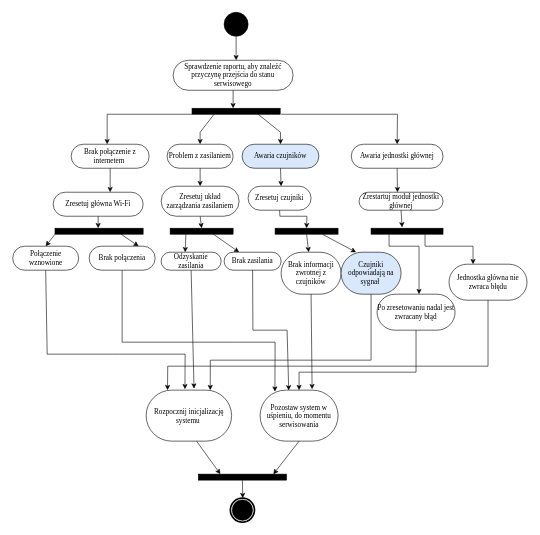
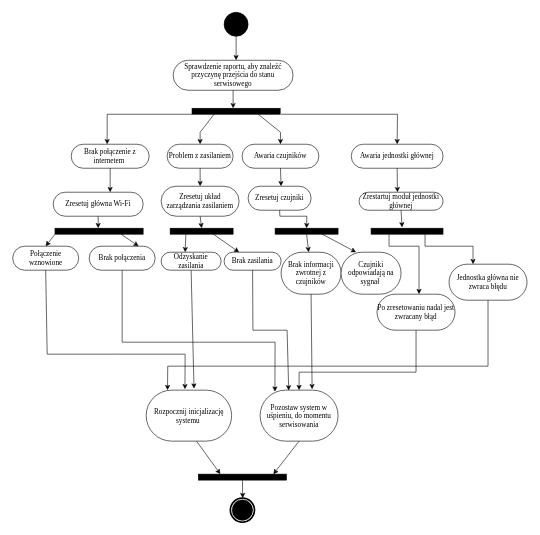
  <mxCell id="0" />
  <mxCell id="1" parent="0" />
  <mxCell id="2" value="Brak połączenie z internetem&amp;nbsp;" style="rounded=1;whiteSpace=wrap;html=1;shadow=0;comic=0;labelBackgroundColor=none;strokeWidth=1;fontFamily=Verdana;fontSize=12;align=center;arcSize=50;" vertex="1" parent="1"><mxGeometry x="118" y="240" width="130" height="40" as="geometry" /></mxCell>
  <mxCell id="3" value="" style="endArrow=classic;html=1;rounded=0;exitX=0.5;exitY=1;exitDx=0;exitDy=0;" edge="1" parent="1" source="2"><mxGeometry width="50" height="50" relative="1" as="geometry"><mxPoint x="138" y="440" as="sourcePoint" /><mxPoint x="183" y="320" as="targetPoint" /></mxGeometry></mxCell>
  <mxCell id="4" value="Zresetuj główna Wi-Fi" style="rounded=1;whiteSpace=wrap;html=1;shadow=0;comic=0;labelBackgroundColor=none;strokeWidth=1;fontFamily=Verdana;fontSize=12;align=center;arcSize=50;" vertex="1" parent="1"><mxGeometry x="88" y="320" width="150" height="40" as="geometry" /></mxCell>
  <mxCell id="5" value="Połączenie wznowione" style="rounded=1;whiteSpace=wrap;html=1;shadow=0;comic=0;labelBackgroundColor=none;strokeWidth=1;fontFamily=Verdana;fontSize=12;align=center;arcSize=50;" vertex="1" parent="1"><mxGeometry x="20.5" y="410" width="110" height="40" as="geometry" /></mxCell>
  <mxCell id="6" value="Brak połączenia" style="rounded=1;whiteSpace=wrap;html=1;shadow=0;comic=0;labelBackgroundColor=none;strokeWidth=1;fontFamily=Verdana;fontSize=12;align=center;arcSize=50;" vertex="1" parent="1"><mxGeometry x="148" y="410" width="110" height="40" as="geometry" /></mxCell>
  <mxCell id="7" value="" style="whiteSpace=wrap;html=1;rounded=0;shadow=0;comic=0;labelBackgroundColor=none;strokeWidth=1;fillColor=#000000;fontFamily=Verdana;fontSize=12;align=center;rotation=0;" vertex="1" parent="1"><mxGeometry x="91" y="380" width="147" height="10" as="geometry" /></mxCell>
  <mxCell id="8" value="" style="endArrow=classic;html=1;rounded=0;exitX=0.5;exitY=1;exitDx=0;exitDy=0;" edge="1" parent="1" source="4"><mxGeometry width="50" height="50" relative="1" as="geometry"><mxPoint x="88" y="540" as="sourcePoint" /><mxPoint x="163" y="380" as="targetPoint" /></mxGeometry></mxCell>
  <mxCell id="9" value="" style="endArrow=classic;html=1;rounded=0;exitX=0;exitY=1;exitDx=0;exitDy=0;entryX=0.5;entryY=0;entryDx=0;entryDy=0;" edge="1" parent="1" source="7" target="5"><mxGeometry width="50" height="50" relative="1" as="geometry"><mxPoint x="138" y="530" as="sourcePoint" /><mxPoint x="188" y="480" as="targetPoint" /></mxGeometry></mxCell>
  <mxCell id="10" value="" style="endArrow=classic;html=1;rounded=0;exitX=0.75;exitY=1;exitDx=0;exitDy=0;entryX=0.75;entryY=0;entryDx=0;entryDy=0;" edge="1" parent="1" source="7" target="6"><mxGeometry width="50" height="50" relative="1" as="geometry"><mxPoint x="148" y="500" as="sourcePoint" /><mxPoint x="198" y="450" as="targetPoint" /></mxGeometry></mxCell>
  <mxCell id="11" value="" style="ellipse;whiteSpace=wrap;html=1;rounded=0;shadow=0;comic=0;labelBackgroundColor=none;strokeWidth=1;fillColor=#000000;fontFamily=Verdana;fontSize=12;align=center;" vertex="1" parent="1"><mxGeometry x="373" y="20" width="40" height="40" as="geometry" /></mxCell>
  <mxCell id="12" value="" style="endArrow=classic;html=1;rounded=0;exitX=0.5;exitY=1;exitDx=0;exitDy=0;" edge="1" parent="1" source="11"><mxGeometry width="50" height="50" relative="1" as="geometry"><mxPoint x="408" y="160" as="sourcePoint" /><mxPoint x="393" y="100" as="targetPoint" /></mxGeometry></mxCell>
  <mxCell id="13" value="Sprawdzenie raportu, aby znaleźć przyczynę przejścia do stanu serwisowego" style="rounded=1;whiteSpace=wrap;html=1;shadow=0;comic=0;labelBackgroundColor=none;strokeWidth=1;fontFamily=Verdana;fontSize=12;align=center;arcSize=50;" vertex="1" parent="1"><mxGeometry x="288" y="100" width="200" height="50" as="geometry" /></mxCell>
  <mxCell id="14" value="" style="endArrow=classic;html=1;rounded=0;exitX=0.5;exitY=1;exitDx=0;exitDy=0;" edge="1" parent="1" source="13"><mxGeometry width="50" height="50" relative="1" as="geometry"><mxPoint x="408" y="240" as="sourcePoint" /><mxPoint x="388" y="180" as="targetPoint" /></mxGeometry></mxCell>
  <mxCell id="15" value="" style="whiteSpace=wrap;html=1;rounded=0;shadow=0;comic=0;labelBackgroundColor=none;strokeWidth=1;fillColor=#000000;fontFamily=Verdana;fontSize=12;align=center;rotation=0;" vertex="1" parent="1"><mxGeometry x="319.5" y="180" width="147" height="10" as="geometry" /></mxCell>
  <mxCell id="16" value="" style="endArrow=classic;html=1;rounded=0;exitX=0.25;exitY=1;exitDx=0;exitDy=0;entryX=0.5;entryY=0;entryDx=0;entryDy=0;" edge="1" parent="1" source="15" target="17"><mxGeometry width="50" height="50" relative="1" as="geometry"><mxPoint x="348" y="220" as="sourcePoint" /><mxPoint x="378" y="210" as="targetPoint" /><Array as="points"><mxPoint x="333" y="220" /></Array></mxGeometry></mxCell>
  <mxCell id="17" value="Problem z zasilaniem" style="rounded=1;whiteSpace=wrap;html=1;shadow=0;comic=0;labelBackgroundColor=none;strokeWidth=1;fontFamily=Verdana;fontSize=12;align=center;arcSize=50;" vertex="1" parent="1"><mxGeometry x="278" y="240" width="110" height="40" as="geometry" /></mxCell>
- <mxCell id="18" value="Awaria czujników" style="rounded=1;whiteSpace=wrap;html=1;shadow=0;comic=0;labelBackgroundColor=none;strokeWidth=1;fontFamily=Verdana;fontSize=12;align=center;arcSize=50;fillColor=#dae8fc;" vertex="1" parent="1"><mxGeometry x="403" y="240" width="128" height="40" as="geometry" /></mxCell>
+ <mxCell id="18" value="Awaria czujników" style="rounded=1;whiteSpace=wrap;html=1;shadow=0;comic=0;labelBackgroundColor=none;strokeWidth=1;fontFamily=Verdana;fontSize=12;align=center;arcSize=50;" vertex="1" parent="1"><mxGeometry x="403" y="240" width="128" height="40" as="geometry" /></mxCell>
  <mxCell id="19" value="" style="endArrow=classic;html=1;rounded=0;exitX=0.5;exitY=1;exitDx=0;exitDy=0;" edge="1" parent="1" source="17"><mxGeometry width="50" height="50" relative="1" as="geometry"><mxPoint x="328" y="410" as="sourcePoint" /><mxPoint x="333" y="310" as="targetPoint" /></mxGeometry></mxCell>
  <mxCell id="20" value="Zresetuj układ zarządzania zasilaniem" style="rounded=1;whiteSpace=wrap;html=1;shadow=0;comic=0;labelBackgroundColor=none;strokeWidth=1;fontFamily=Verdana;fontSize=12;align=center;arcSize=50;" vertex="1" parent="1"><mxGeometry x="268" y="310" width="130" height="50" as="geometry" /></mxCell>
  <mxCell id="21" value="Pozostaw system w uśpieniu, do momentu serwisowania" style="rounded=1;whiteSpace=wrap;html=1;shadow=0;comic=0;labelBackgroundColor=none;strokeWidth=1;fontFamily=Verdana;fontSize=12;align=center;arcSize=50;" vertex="1" parent="1"><mxGeometry x="433" y="650" width="130" height="85" as="geometry" /></mxCell>
  <mxCell id="22" value="" style="whiteSpace=wrap;html=1;rounded=0;shadow=0;comic=0;labelBackgroundColor=none;strokeWidth=1;fillColor=#000000;fontFamily=Verdana;fontSize=12;align=center;rotation=0;" vertex="1" parent="1"><mxGeometry x="283" y="380" width="105" height="10" as="geometry" /></mxCell>
  <mxCell id="23" value="" style="endArrow=classic;html=1;rounded=0;exitX=0.25;exitY=1;exitDx=0;exitDy=0;" edge="1" parent="1" source="22"><mxGeometry width="50" height="50" relative="1" as="geometry"><mxPoint x="330" y="530" as="sourcePoint" /><mxPoint x="308" y="420" as="targetPoint" /></mxGeometry></mxCell>
  <mxCell id="24" value="" style="endArrow=classic;html=1;rounded=0;" edge="1" parent="1"><mxGeometry width="50" height="50" relative="1" as="geometry"><mxPoint x="348" y="385" as="sourcePoint" /><mxPoint x="398" y="420" as="targetPoint" /></mxGeometry></mxCell>
  <mxCell id="25" value="" style="endArrow=classic;html=1;rounded=0;exitX=0.5;exitY=1;exitDx=0;exitDy=0;entryX=0.5;entryY=0;entryDx=0;entryDy=0;" edge="1" parent="1" source="20" target="22"><mxGeometry width="50" height="50" relative="1" as="geometry"><mxPoint x="388" y="500" as="sourcePoint" /><mxPoint x="438" y="450" as="targetPoint" /></mxGeometry></mxCell>
  <mxCell id="26" value="Odzyskanie zasilania" style="rounded=1;whiteSpace=wrap;html=1;shadow=0;comic=0;labelBackgroundColor=none;strokeWidth=1;fontFamily=Verdana;fontSize=12;align=center;arcSize=50;" vertex="1" parent="1"><mxGeometry x="268" y="420" width="100" height="30" as="geometry" /></mxCell>
  <mxCell id="27" value="Brak zasilania" style="rounded=1;whiteSpace=wrap;html=1;shadow=0;comic=0;labelBackgroundColor=none;strokeWidth=1;fontFamily=Verdana;fontSize=12;align=center;arcSize=50;" vertex="1" parent="1"><mxGeometry x="373" y="420" width="95" height="30" as="geometry" /></mxCell>
  <mxCell id="28" value="" style="endArrow=classic;html=1;rounded=0;exitX=0.5;exitY=1;exitDx=0;exitDy=0;entryX=0.367;entryY=0.005;entryDx=0;entryDy=0;entryPerimeter=0;" edge="1" parent="1" source="27" target="21"><mxGeometry width="50" height="50" relative="1" as="geometry"><mxPoint x="398" y="550" as="sourcePoint" /><mxPoint x="448" y="500" as="targetPoint" /><Array as="points"><mxPoint x="421" y="550" /><mxPoint x="478" y="550" /></Array></mxGeometry></mxCell>
  <mxCell id="29" value="" style="endArrow=classic;html=1;rounded=0;exitX=0.75;exitY=1;exitDx=0;exitDy=0;entryX=0.5;entryY=0;entryDx=0;entryDy=0;" edge="1" parent="1" source="15" target="18"><mxGeometry width="50" height="50" relative="1" as="geometry"><mxPoint x="588" y="380" as="sourcePoint" /><mxPoint x="638" y="330" as="targetPoint" /><Array as="points"><mxPoint x="467" y="220" /></Array></mxGeometry></mxCell>
  <mxCell id="30" value="" style="endArrow=classic;html=1;rounded=0;exitX=0.5;exitY=1;exitDx=0;exitDy=0;" edge="1" parent="1" source="18"><mxGeometry width="50" height="50" relative="1" as="geometry"><mxPoint x="448" y="390" as="sourcePoint" /><mxPoint x="468" y="310" as="targetPoint" /></mxGeometry></mxCell>
  <mxCell id="31" value="Zresetuj czujniki" style="rounded=1;whiteSpace=wrap;html=1;shadow=0;comic=0;labelBackgroundColor=none;strokeWidth=1;fontFamily=Verdana;fontSize=12;align=center;arcSize=50;" vertex="1" parent="1"><mxGeometry x="413" y="310" width="105" height="40" as="geometry" /></mxCell>
  <mxCell id="32" value="" style="whiteSpace=wrap;html=1;rounded=0;shadow=0;comic=0;labelBackgroundColor=none;strokeWidth=1;fillColor=#000000;fontFamily=Verdana;fontSize=12;align=center;rotation=0;" vertex="1" parent="1"><mxGeometry x="458" y="380" width="105" height="10" as="geometry" /></mxCell>
  <mxCell id="33" value="" style="endArrow=classic;html=1;rounded=0;exitX=0.5;exitY=1;exitDx=0;exitDy=0;entryX=0.5;entryY=0;entryDx=0;entryDy=0;" edge="1" parent="1" source="31" target="32"><mxGeometry width="50" height="50" relative="1" as="geometry"><mxPoint x="458" y="460" as="sourcePoint" /><mxPoint x="508" y="410" as="targetPoint" /><Array as="points"><mxPoint x="466" y="360" /><mxPoint x="511" y="360" /></Array></mxGeometry></mxCell>
  <mxCell id="34" value="Brak informacji zwrotnej z czujników" style="rounded=1;whiteSpace=wrap;html=1;shadow=0;comic=0;labelBackgroundColor=none;strokeWidth=1;fontFamily=Verdana;fontSize=12;align=center;arcSize=50;" vertex="1" parent="1"><mxGeometry x="468" y="420" width="100" height="70" as="geometry" /></mxCell>
  <mxCell id="35" value="" style="endArrow=classic;html=1;rounded=0;exitX=0.5;exitY=1;exitDx=0;exitDy=0;" edge="1" parent="1" source="32" target="34"><mxGeometry width="50" height="50" relative="1" as="geometry"><mxPoint x="488" y="590" as="sourcePoint" /><mxPoint x="538" y="540" as="targetPoint" /></mxGeometry></mxCell>
  <mxCell id="36" value="Rozpocznij inicjalizację systemu&amp;nbsp;" style="rounded=1;whiteSpace=wrap;html=1;shadow=0;comic=0;labelBackgroundColor=none;strokeWidth=1;fontFamily=Verdana;fontSize=12;align=center;arcSize=50;" vertex="1" parent="1"><mxGeometry x="243" y="650" width="142.5" height="85" as="geometry" /></mxCell>
  <mxCell id="37" value="" style="endArrow=classic;html=1;rounded=0;exitX=0.5;exitY=1;exitDx=0;exitDy=0;entryX=0.56;entryY=-0.03;entryDx=0;entryDy=0;entryPerimeter=0;" edge="1" parent="1" source="26" target="36"><mxGeometry width="50" height="50" relative="1" as="geometry"><mxPoint x="318" y="460" as="sourcePoint" /><mxPoint x="308" y="650" as="targetPoint" /><Array as="points" /></mxGeometry></mxCell>
  <mxCell id="38" value="" style="endArrow=classic;html=1;rounded=0;exitX=0.5;exitY=1;exitDx=0;exitDy=0;entryX=0.667;entryY=-0.018;entryDx=0;entryDy=0;entryPerimeter=0;" edge="1" parent="1" source="34" target="21"><mxGeometry width="50" height="50" relative="1" as="geometry"><mxPoint x="598" y="650" as="sourcePoint" /><mxPoint x="648" y="600" as="targetPoint" /></mxGeometry></mxCell>
  <mxCell id="39" value="Awaria jednostki głównej" style="rounded=1;whiteSpace=wrap;html=1;shadow=0;comic=0;labelBackgroundColor=none;strokeWidth=1;fontFamily=Verdana;fontSize=12;align=center;arcSize=50;" vertex="1" parent="1"><mxGeometry x="585" y="240" width="153" height="40" as="geometry" /></mxCell>
  <mxCell id="40" value="" style="endArrow=classic;html=1;rounded=0;entryX=0.5;entryY=0;entryDx=0;entryDy=0;" edge="1" parent="1" target="39"><mxGeometry width="50" height="50" relative="1" as="geometry"><mxPoint x="468" y="190" as="sourcePoint" /><mxPoint x="655" y="180" as="targetPoint" /><Array as="points"><mxPoint x="662" y="190" /></Array></mxGeometry></mxCell>
- <mxCell id="41" value="Czujniki odpowiadają na sygnał&amp;nbsp;" style="rounded=1;whiteSpace=wrap;html=1;shadow=0;comic=0;labelBackgroundColor=none;strokeWidth=1;fontFamily=Verdana;fontSize=12;align=center;arcSize=50;fillColor=#dae8fc;" vertex="1" parent="1"><mxGeometry x="568" y="420" width="100" height="70" as="geometry" /></mxCell>
+ <mxCell id="41" value="Czujniki odpowiadają na sygnał&amp;nbsp;" style="rounded=1;whiteSpace=wrap;html=1;shadow=0;comic=0;labelBackgroundColor=none;strokeWidth=1;fontFamily=Verdana;fontSize=12;align=center;arcSize=50;" vertex="1" parent="1"><mxGeometry x="568" y="420" width="100" height="70" as="geometry" /></mxCell>
  <mxCell id="42" value="" style="endArrow=classic;html=1;rounded=0;exitX=0.5;exitY=1;exitDx=0;exitDy=0;" edge="1" parent="1" source="39"><mxGeometry width="50" height="50" relative="1" as="geometry"><mxPoint x="618" y="360" as="sourcePoint" /><mxPoint x="662" y="320" as="targetPoint" /></mxGeometry></mxCell>
  <mxCell id="43" value="Zrestartuj moduł jednostki głównej" style="rounded=1;whiteSpace=wrap;html=1;shadow=0;comic=0;labelBackgroundColor=none;strokeWidth=1;fontFamily=Verdana;fontSize=12;align=center;arcSize=50;" vertex="1" parent="1"><mxGeometry x="598" y="320" width="140" height="30" as="geometry" /></mxCell>
  <mxCell id="44" value="" style="endArrow=classic;html=1;rounded=0;exitX=0.5;exitY=1;exitDx=0;exitDy=0;entryX=0.431;entryY=-0.136;entryDx=0;entryDy=0;entryPerimeter=0;" edge="1" parent="1" source="43" target="45"><mxGeometry width="50" height="50" relative="1" as="geometry"><mxPoint x="698" y="400" as="sourcePoint" /><mxPoint x="678" y="380" as="targetPoint" /></mxGeometry></mxCell>
  <mxCell id="45" value="" style="whiteSpace=wrap;html=1;rounded=0;shadow=0;comic=0;labelBackgroundColor=none;strokeWidth=1;fillColor=#000000;fontFamily=Verdana;fontSize=12;align=center;rotation=0;" vertex="1" parent="1"><mxGeometry x="618" y="380" width="120" height="10" as="geometry" /></mxCell>
  <mxCell id="46" value="" style="endArrow=classic;html=1;rounded=0;exitX=0.25;exitY=1;exitDx=0;exitDy=0;" edge="1" parent="1" source="45"><mxGeometry width="50" height="50" relative="1" as="geometry"><mxPoint x="698" y="490" as="sourcePoint" /><mxPoint x="698" y="490" as="targetPoint" /><Array as="points"><mxPoint x="648" y="410" /><mxPoint x="698" y="410" /></Array></mxGeometry></mxCell>
  <mxCell id="47" value="" style="endArrow=classic;html=1;rounded=0;exitX=0.75;exitY=1;exitDx=0;exitDy=0;" edge="1" parent="1" source="45"><mxGeometry width="50" height="50" relative="1" as="geometry"><mxPoint x="748" y="480" as="sourcePoint" /><mxPoint x="788" y="440" as="targetPoint" /><Array as="points"><mxPoint x="708" y="410" /><mxPoint x="788" y="410" /></Array></mxGeometry></mxCell>
  <mxCell id="48" value="Po zresetowaniu nadal jest zwracany błąd" style="rounded=1;whiteSpace=wrap;html=1;shadow=0;comic=0;labelBackgroundColor=none;strokeWidth=1;fontFamily=Verdana;fontSize=12;align=center;arcSize=50;" vertex="1" parent="1"><mxGeometry x="628" y="490" width="130" height="60" as="geometry" /></mxCell>
  <mxCell id="49" value="Jednostka główna nie zwraca błędu" style="rounded=1;whiteSpace=wrap;html=1;shadow=0;comic=0;labelBackgroundColor=none;strokeWidth=1;fontFamily=Verdana;fontSize=12;align=center;arcSize=50;" vertex="1" parent="1"><mxGeometry x="748" y="440" width="130" height="60" as="geometry" /></mxCell>
  <mxCell id="50" value="" style="endArrow=classic;html=1;rounded=0;exitX=0;exitY=1;exitDx=0;exitDy=0;" edge="1" parent="1" source="15"><mxGeometry width="50" height="50" relative="1" as="geometry"><mxPoint x="188" y="390" as="sourcePoint" /><mxPoint x="178" y="240" as="targetPoint" /><Array as="points"><mxPoint x="178" y="190" /></Array></mxGeometry></mxCell>
  <mxCell id="51" value="" style="endArrow=classic;html=1;rounded=0;exitX=0.5;exitY=1;exitDx=0;exitDy=0;entryX=0.19;entryY=0.029;entryDx=0;entryDy=0;entryPerimeter=0;" edge="1" parent="1" source="6" target="21"><mxGeometry width="50" height="50" relative="1" as="geometry"><mxPoint x="318" y="540" as="sourcePoint" /><mxPoint x="368" y="490" as="targetPoint" /><Array as="points"><mxPoint x="203" y="570" /><mxPoint x="398" y="570" /><mxPoint x="458" y="570" /></Array></mxGeometry></mxCell>
  <mxCell id="52" value="" style="endArrow=classic;html=1;rounded=0;exitX=0.5;exitY=1;exitDx=0;exitDy=0;entryX=0.454;entryY=-0.018;entryDx=0;entryDy=0;entryPerimeter=0;" edge="1" parent="1" source="5" target="36"><mxGeometry width="50" height="50" relative="1" as="geometry"><mxPoint x="148" y="600" as="sourcePoint" /><mxPoint x="198" y="550" as="targetPoint" /><Array as="points"><mxPoint x="78" y="590" /><mxPoint x="198" y="590" /><mxPoint x="308" y="590" /></Array></mxGeometry></mxCell>
- <mxCell id="53" value="" style="endArrow=classic;html=1;rounded=0;exitX=0.5;exitY=1;exitDx=0;exitDy=0;entryX=0.75;entryY=0;entryDx=0;entryDy=0;" edge="1" parent="1" source="41" target="36"><mxGeometry width="50" height="50" relative="1" as="geometry"><mxPoint x="578" y="690" as="sourcePoint" /><mxPoint x="628" y="640" as="targetPoint" /><Array as="points"><mxPoint x="618" y="600" /><mxPoint x="350" y="600" /></Array></mxGeometry></mxCell>
  <mxCell id="54" value="" style="endArrow=classic;html=1;rounded=0;exitX=0.75;exitY=1;exitDx=0;exitDy=0;entryX=0.25;entryY=0;entryDx=0;entryDy=0;" edge="1" parent="1" source="32" target="41"><mxGeometry width="50" height="50" relative="1" as="geometry"><mxPoint x="588" y="420" as="sourcePoint" /><mxPoint x="638" y="370" as="targetPoint" /></mxGeometry></mxCell>
  <mxCell id="55" value="" style="endArrow=classic;html=1;rounded=0;exitX=0.5;exitY=1;exitDx=0;exitDy=0;entryX=0.5;entryY=0;entryDx=0;entryDy=0;" edge="1" parent="1" source="48" target="21"><mxGeometry width="50" height="50" relative="1" as="geometry"><mxPoint x="768" y="690" as="sourcePoint" /><mxPoint x="818" y="640" as="targetPoint" /><Array as="points"><mxPoint x="693" y="620" /><mxPoint x="498" y="620" /></Array></mxGeometry></mxCell>
  <mxCell id="56" value="" style="endArrow=classic;html=1;rounded=0;exitX=0.5;exitY=1;exitDx=0;exitDy=0;entryX=0.25;entryY=0;entryDx=0;entryDy=0;" edge="1" parent="1" source="49" target="36"><mxGeometry width="50" height="50" relative="1" as="geometry"><mxPoint x="698" y="770" as="sourcePoint" /><mxPoint x="278" y="610" as="targetPoint" /><Array as="points"><mxPoint x="813" y="610" /><mxPoint x="279" y="610" /></Array></mxGeometry></mxCell>
  <mxCell id="57" value="" style="shape=mxgraph.bpmn.shape;html=1;verticalLabelPosition=bottom;labelBackgroundColor=#ffffff;verticalAlign=top;perimeter=ellipsePerimeter;outline=end;symbol=terminate;rounded=0;shadow=0;comic=0;strokeWidth=1;fontFamily=Verdana;fontSize=12;align=center;" vertex="1" parent="1"><mxGeometry x="383.5" y="830" width="40" height="40" as="geometry" /></mxCell>
  <mxCell id="58" value="" style="whiteSpace=wrap;html=1;rounded=0;shadow=0;comic=0;labelBackgroundColor=none;strokeWidth=1;fillColor=#000000;fontFamily=Verdana;fontSize=12;align=center;rotation=0;" vertex="1" parent="1"><mxGeometry x="330" y="790" width="147" height="10" as="geometry" /></mxCell>
  <mxCell id="59" value="" style="endArrow=classic;html=1;rounded=0;exitX=0.5;exitY=1;exitDx=0;exitDy=0;" edge="1" parent="1" source="58"><mxGeometry width="50" height="50" relative="1" as="geometry"><mxPoint x="356" y="920" as="sourcePoint" /><mxPoint x="404" y="830" as="targetPoint" /></mxGeometry></mxCell>
  <mxCell id="60" value="" style="endArrow=classic;html=1;rounded=0;exitX=0.59;exitY=1.001;exitDx=0;exitDy=0;exitPerimeter=0;entryX=0.25;entryY=0;entryDx=0;entryDy=0;" edge="1" parent="1" source="36" target="58"><mxGeometry width="50" height="50" relative="1" as="geometry"><mxPoint x="328" y="930" as="sourcePoint" /><mxPoint x="378" y="880" as="targetPoint" /></mxGeometry></mxCell>
  <mxCell id="61" value="" style="endArrow=classic;html=1;rounded=0;exitX=0.5;exitY=1;exitDx=0;exitDy=0;entryX=0.851;entryY=0.009;entryDx=0;entryDy=0;entryPerimeter=0;" edge="1" parent="1" source="21" target="58"><mxGeometry width="50" height="50" relative="1" as="geometry"><mxPoint x="548" y="810" as="sourcePoint" /><mxPoint x="598" y="760" as="targetPoint" /></mxGeometry></mxCell>
